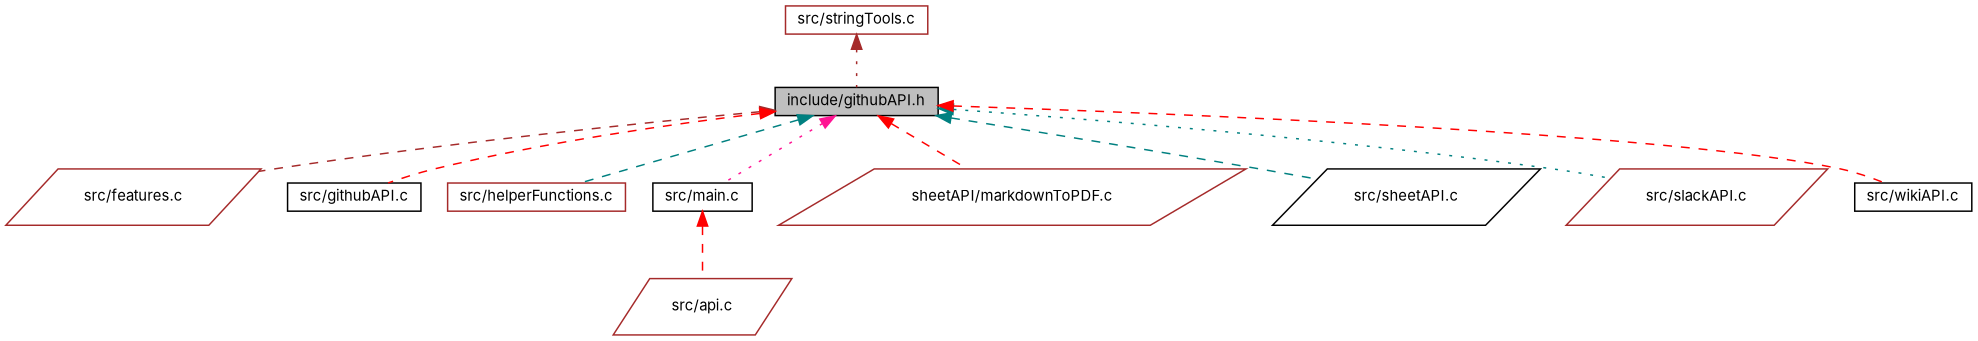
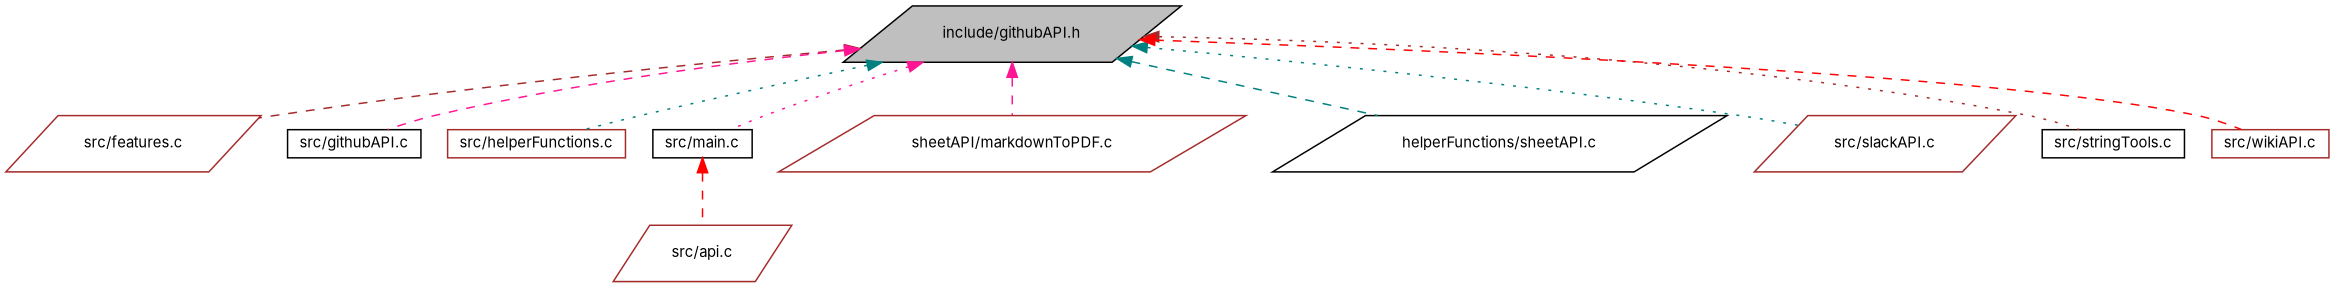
  digraph {
    fontname=Inter
    node [color=brown fillcolor=white fontname=Inter fontsize=10 shape=box style=filled]
    edge [color=deeppink dir=back fontname=Inter fontsize=10 labelfontname=Helvetica labelfontsize=10 style=dashed]
-   n1 [color=black fillcolor=grey75 fontcolor=black height=0.2 label="include/githubAPI.h" width=0.4]
+   n1 [color=black fillcolor=grey75 fontcolor=black height=0.2 label="include/githubAPI.h" shape=parallelogram width=0.4]
    n2 [height=0.2 label="src/features.c" shape=parallelogram width=0.4]
    n3 [color=black height=0.2 label="src/githubAPI.c" width=0.4]
    n4 [height=0.2 label="src/helperFunctions.c" width=0.4]
    n5 [color=black height=0.2 label="src/main.c" width=0.4]
    n6 [height=0.2 label="sheetAPI/markdownToPDF.c" shape=parallelogram width=0.4]
-   n7 [color=black height=0.2 label="src/sheetAPI.c" shape=parallelogram width=0.4]
+   n7 [color=black height=0.2 label="helperFunctions/sheetAPI.c" shape=parallelogram width=0.4]
    n8 [height=0.2 label="src/slackAPI.c" shape=parallelogram width=0.4]
-   n9 [height=0.2 label="src/stringTools.c" width=0.4]
-   n10 [color=black height=0.2 label="src/wikiAPI.c" width=0.4]
+   n9 [color=black height=0.2 label="src/stringTools.c" width=0.4]
+   n10 [height=0.2 label="src/wikiAPI.c" width=0.4]
    n11 [height=0.2 label="src/api.c" shape=parallelogram width=0.4]
    n1 -> n2 [color=brown]
-   n1 -> n3 [color=red]
-   n1 -> n4 [color=teal]
+   n1 -> n3
+   n1 -> n4 [color=teal style=dotted]
    n1 -> n5 [style=dotted]
-   n1 -> n6 [color=red]
+   n1 -> n6
    n1 -> n7 [color=teal]
    n1 -> n8 [color=teal style=dotted]
-   n9 -> n1 [color=brown style=dotted]
+   n1 -> n9 [color=brown style=dotted]
    n1 -> n10 [color=red]
    n5 -> n11 [color=red]
  }
